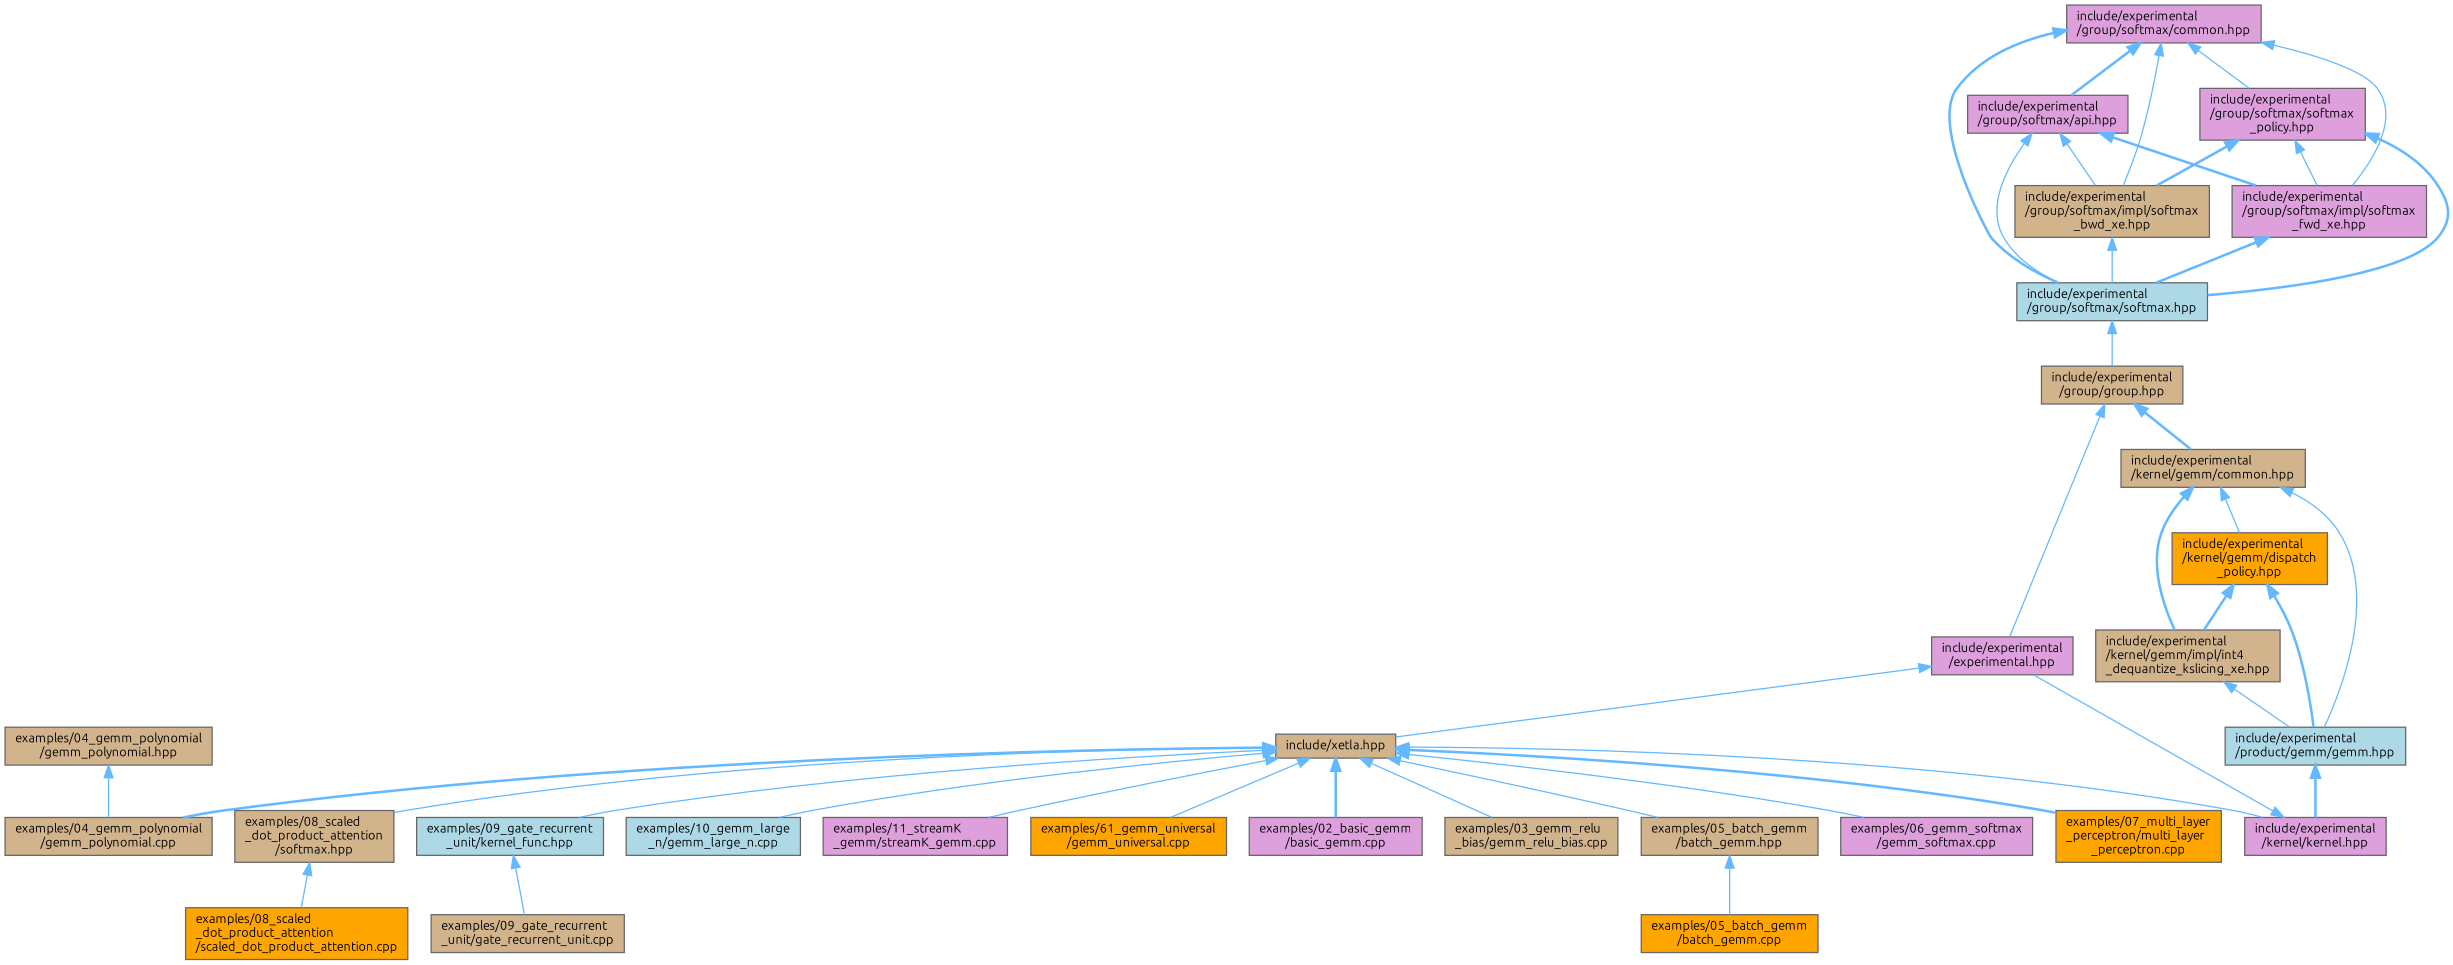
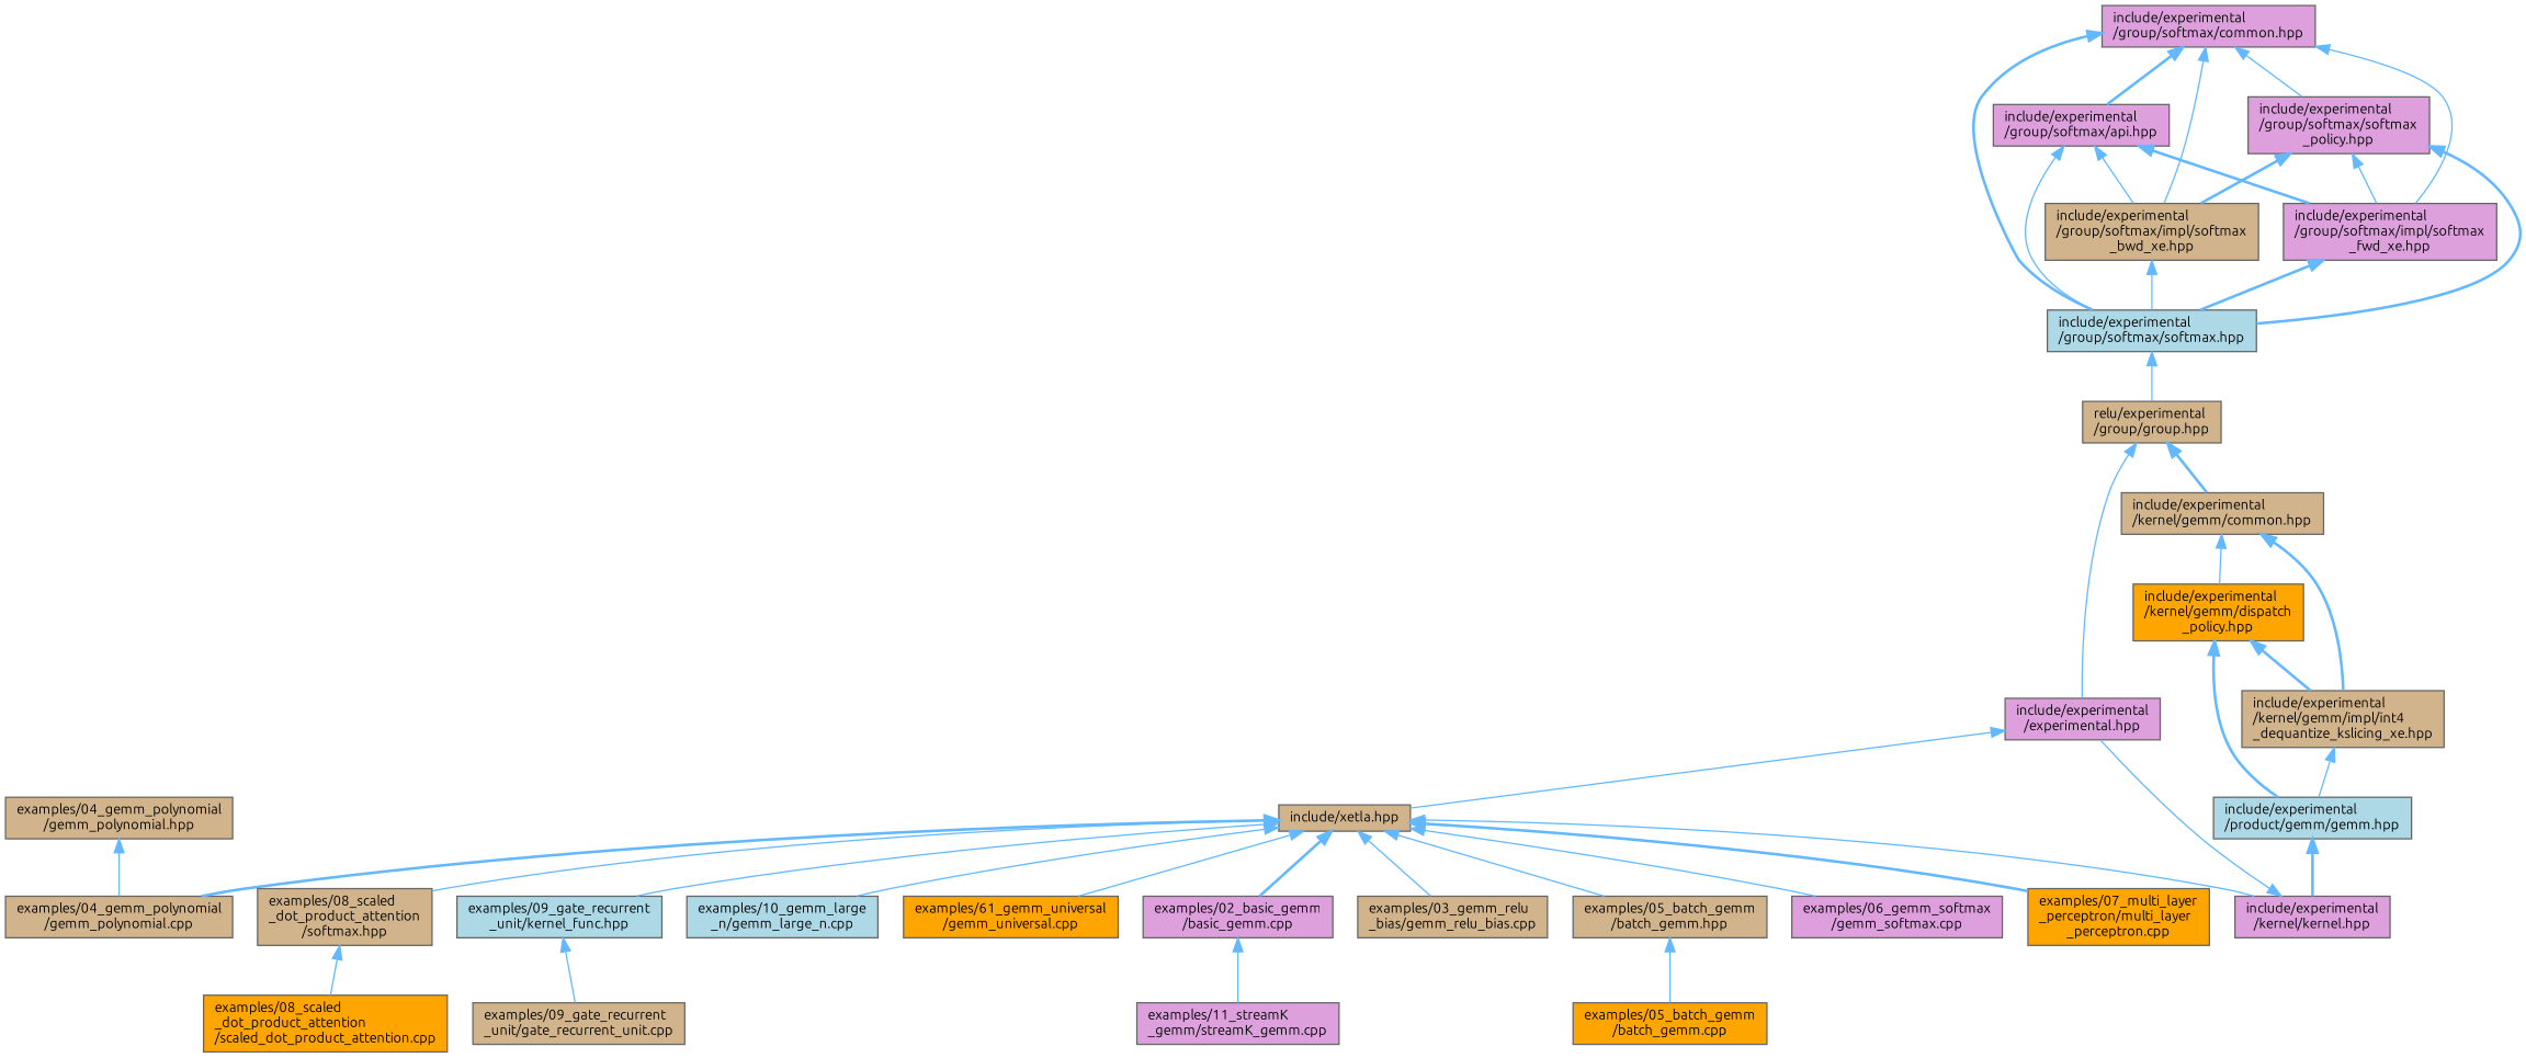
  digraph {
    fontname=Ubuntu
    node [color=grey40 fillcolor=tan fontname=Ubuntu fontsize=10 shape=box style=filled]
    edge [color=steelblue1 dir=back fontname=Ubuntu fontsize=10 labelfontname=Helvetica labelfontsize=10 style=solid]
    n1 [color=gray40 fillcolor=plum fontcolor=black height=0.2 label="include/experimental\l/group/softmax/common.hpp" width=0.4]
    n2 [fillcolor=plum height=0.2 label="include/experimental\l/group/softmax/api.hpp" width=0.4]
    n3 [height=0.2 label="include/experimental\l/group/softmax/impl/softmax\l_bwd_xe.hpp" width=0.4]
    n4 [fillcolor=lightblue height=0.2 label="include/experimental\l/group/softmax/softmax.hpp" width=0.4]
    n5 [fillcolor=plum height=0.2 label="include/experimental\l/group/softmax/impl/softmax\l_fwd_xe.hpp" width=0.4]
    n6 [fillcolor=plum height=0.2 label="include/experimental\l/group/softmax/softmax\l_policy.hpp" width=0.4]
-   n7 [height=0.2 label="include/experimental\l/group/group.hpp" width=0.4]
+   n7 [height=0.2 label="relu/experimental\l/group/group.hpp" width=0.4]
    n8 [fillcolor=plum height=0.2 label="include/experimental\l/experimental.hpp" width=0.4]
    n9 [height=0.2 label="include/experimental\l/kernel/gemm/common.hpp" width=0.4]
    n10 [height=0.2 label="include/xetla.hpp" width=0.4]
    n11 [fillcolor=orange height=0.2 label="include/experimental\l/kernel/gemm/dispatch\l_policy.hpp" width=0.4]
    n12 [fillcolor=lightblue height=0.2 label="include/experimental\l/product/gemm/gemm.hpp" width=0.4]
    n13 [height=0.2 label="include/experimental\l/kernel/gemm/impl/int4\l_dequantize_kslicing_xe.hpp" width=0.4]
    n14 [fillcolor=orange height=0.2 label="examples/61_gemm_universal\l/gemm_universal.cpp" width=0.4]
    n15 [fillcolor=plum height=0.2 label="examples/02_basic_gemm\l/basic_gemm.cpp" width=0.4]
    n16 [height=0.2 label="examples/03_gemm_relu\l_bias/gemm_relu_bias.cpp" width=0.4]
    n17 [height=0.2 label="examples/04_gemm_polynomial\l/gemm_polynomial.cpp" width=0.4]
    n18 [height=0.2 label="examples/05_batch_gemm\l/batch_gemm.hpp" width=0.4]
    n19 [fillcolor=plum height=0.2 label="examples/06_gemm_softmax\l/gemm_softmax.cpp" width=0.4]
    n20 [fillcolor=orange height=0.2 label="examples/07_multi_layer\l_perceptron/multi_layer\l_perceptron.cpp" width=0.4]
    n21 [height=0.2 label="examples/08_scaled\l_dot_product_attention\l/softmax.hpp" width=0.4]
    n22 [fillcolor=lightblue height=0.2 label="examples/09_gate_recurrent\l_unit/kernel_func.hpp" width=0.4]
    n23 [fillcolor=lightblue height=0.2 label="examples/10_gemm_large\l_n/gemm_large_n.cpp" width=0.4]
    n24 [fillcolor=plum height=0.2 label="examples/11_streamK\l_gemm/streamK_gemm.cpp" width=0.4]
    n25 [fillcolor=plum height=0.2 label="include/experimental\l/kernel/kernel.hpp" width=0.4]
    n26 [height=0.2 label="examples/04_gemm_polynomial\l/gemm_polynomial.hpp" width=0.4]
    n27 [fillcolor=orange height=0.2 label="examples/05_batch_gemm\l/batch_gemm.cpp" width=0.4]
    n28 [fillcolor=orange height=0.2 label="examples/08_scaled\l_dot_product_attention\l/scaled_dot_product_attention.cpp" width=0.4]
    n29 [height=0.2 label="examples/09_gate_recurrent\l_unit/gate_recurrent_unit.cpp" width=0.4]
    n1 -> n2 [style=bold]
    n1 -> n3
    n1 -> n4 [style=bold]
    n1 -> n5
    n1 -> n6
    n2 -> n3
    n2 -> n4
    n2 -> n5 [style=bold]
    n3 -> n4
    n4 -> n7
    n5 -> n4 [style=bold]
    n6 -> n3 [style=bold]
    n6 -> n4 [style=bold]
    n6 -> n5
    n7 -> n8
    n7 -> n9 [style=bold]
    n8 -> n10
    n9 -> n11
-   n9 -> n12
    n9 -> n13 [style=bold]
    n10 -> n14
    n10 -> n15 [style=bold]
    n10 -> n16
    n10 -> n17 [style=bold]
    n10 -> n18
    n10 -> n19
    n10 -> n20 [style=bold]
    n10 -> n21
    n10 -> n22
    n10 -> n23
-   n10 -> n24
+   n15 -> n24
    n10 -> n25
    n11 -> n12 [style=bold]
    n11 -> n13 [style=bold]
    n12 -> n25 [style=bold]
    n13 -> n12
    n18 -> n27
    n21 -> n28
    n22 -> n29
    n25 -> n8
    n26 -> n17
  }
